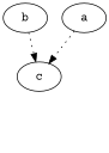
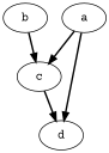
  digraph {
    fontname="Courier Prime"
    node [fontname="Courier Prime"]
    edge [fontname="Courier Prime" style=dotted]
    n1 [label=a]
    n2 [label=c]
+   n3 [label=d]
    n4 [label=b]
-   n1 -> n2
-   n4 -> n2
+   n1 -> n2 [style=bold]
+   n1 -> n3 [style=bold]
+   n2 -> n3 [style=bold]
+   n4 -> n2 [style=bold]
  }
